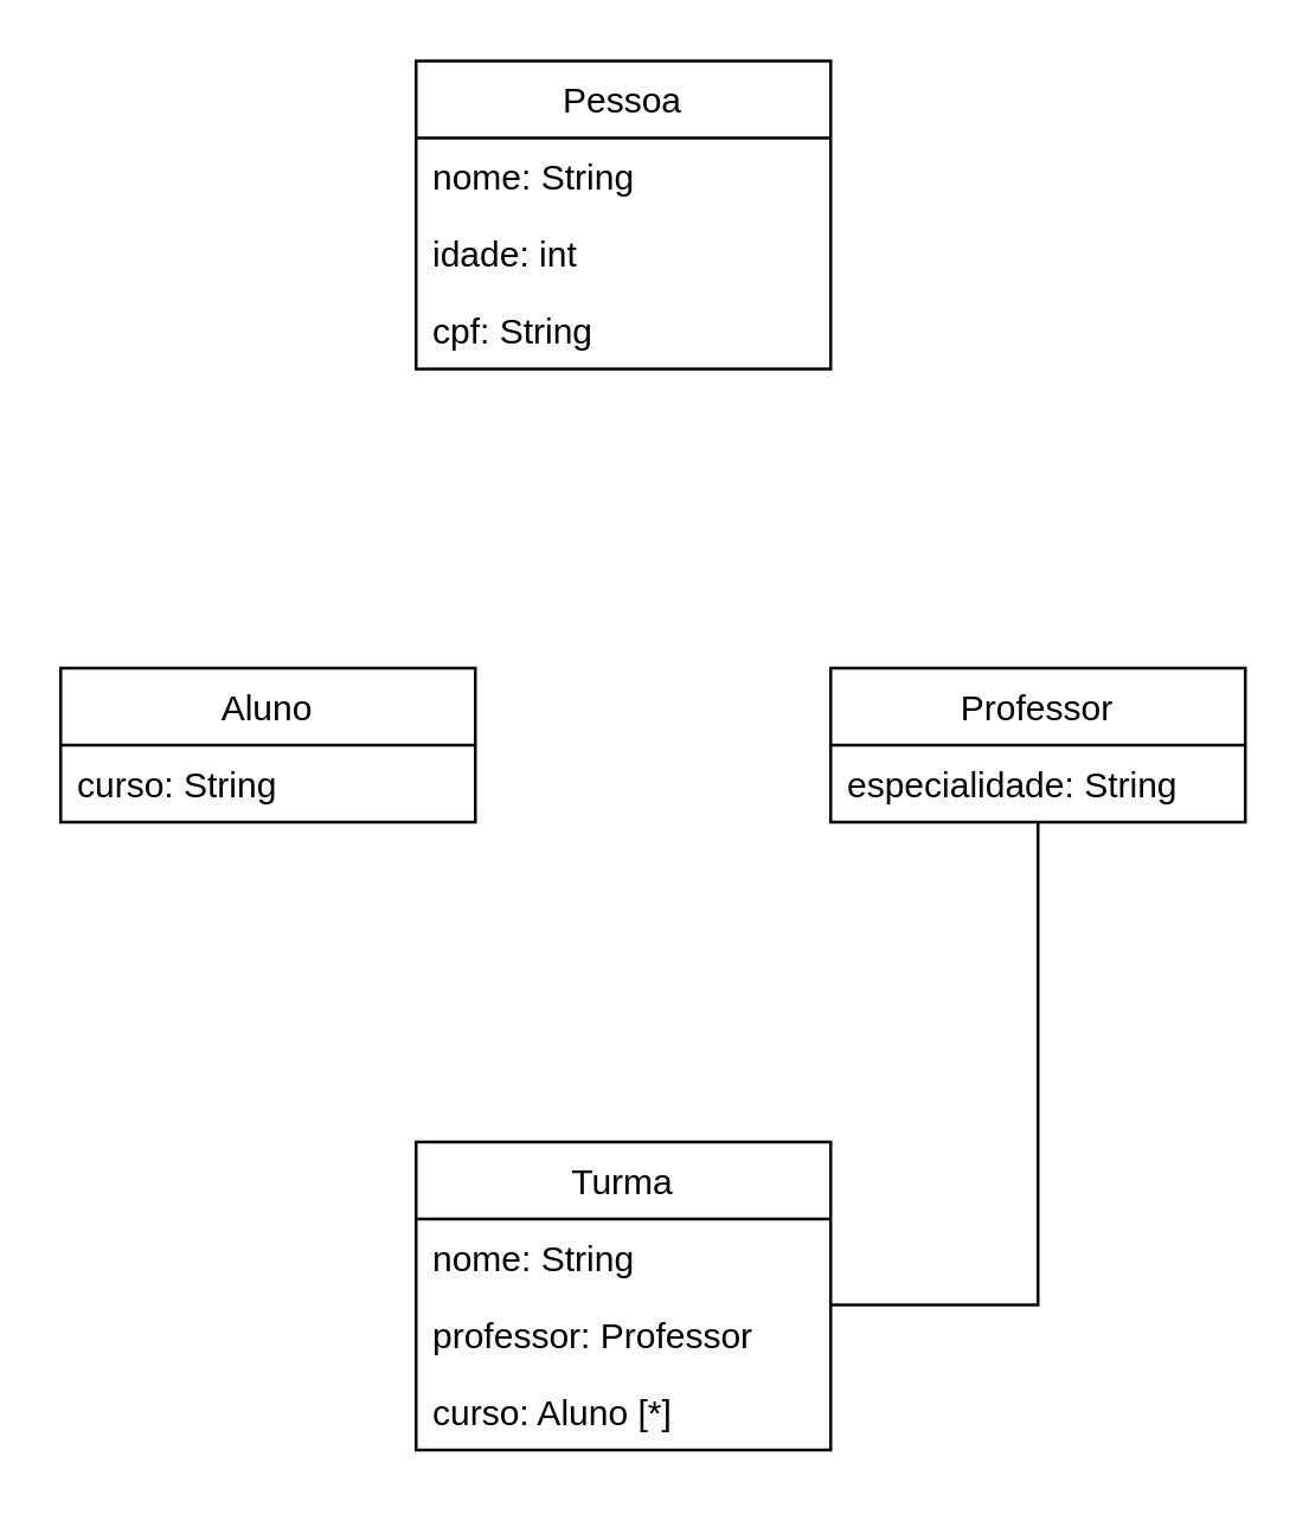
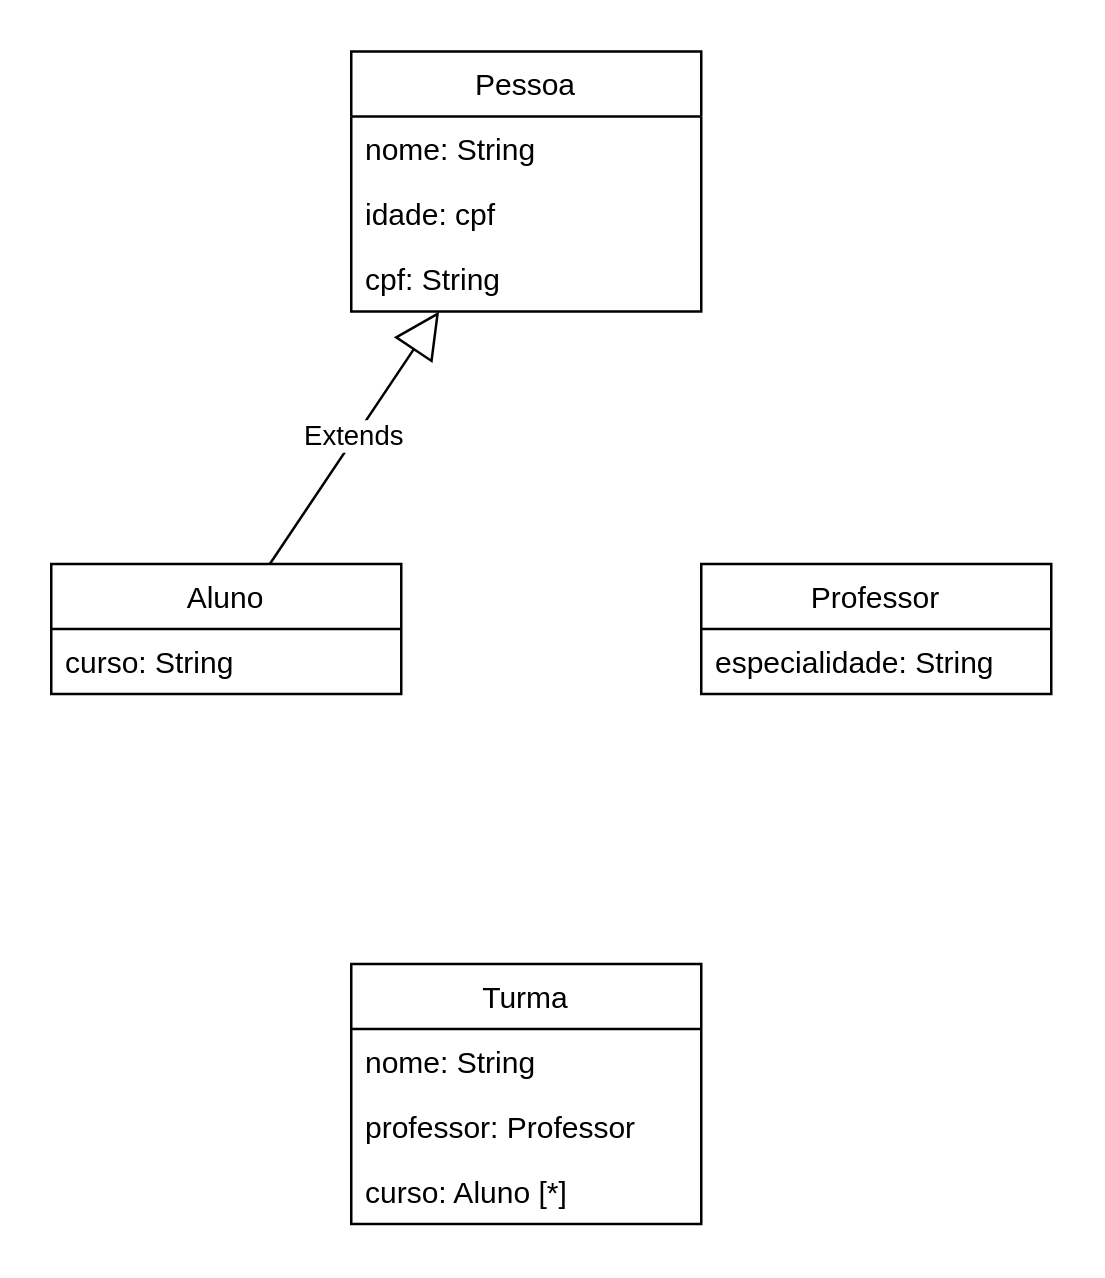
  <mxCell id="0" />
  <mxCell id="1" parent="0" />
  <mxCell id="2" value="Aluno" style="swimlane;fontStyle=0;childLayout=stackLayout;horizontal=1;startSize=26;fillColor=none;horizontalStack=0;resizeParent=1;resizeParentMax=0;resizeLast=0;collapsible=1;marginBottom=0;" vertex="1" parent="1"><mxGeometry x="20" y="225" width="140" height="52" as="geometry" /></mxCell>
  <mxCell id="3" value="curso: String" style="text;strokeColor=none;fillColor=none;align=left;verticalAlign=top;spacingLeft=4;spacingRight=4;overflow=hidden;rotatable=0;points=[[0,0.5],[1,0.5]];portConstraint=eastwest;" vertex="1" parent="2"><mxGeometry y="26" width="140" height="26" as="geometry" /></mxCell>
- <mxCell id="4" style="edgeStyle=orthogonalEdgeStyle;rounded=0;orthogonalLoop=1;jettySize=auto;html=1;endArrow=none;endFill=0;" edge="1" parent="1" source="5" target="9"><mxGeometry relative="1" as="geometry"><Array as="points"><mxPoint x="350" y="440" /></Array></mxGeometry></mxCell>
  <mxCell id="5" value="Turma" style="swimlane;fontStyle=0;childLayout=stackLayout;horizontal=1;startSize=26;fillColor=none;horizontalStack=0;resizeParent=1;resizeParentMax=0;resizeLast=0;collapsible=1;marginBottom=0;" vertex="1" parent="1"><mxGeometry x="140" y="385" width="140" height="104" as="geometry" /></mxCell>
  <mxCell id="6" value="nome: String" style="text;strokeColor=none;fillColor=none;align=left;verticalAlign=top;spacingLeft=4;spacingRight=4;overflow=hidden;rotatable=0;points=[[0,0.5],[1,0.5]];portConstraint=eastwest;" vertex="1" parent="5"><mxGeometry y="26" width="140" height="26" as="geometry" /></mxCell>
  <mxCell id="7" value="professor: Professor" style="text;strokeColor=none;fillColor=none;align=left;verticalAlign=top;spacingLeft=4;spacingRight=4;overflow=hidden;rotatable=0;points=[[0,0.5],[1,0.5]];portConstraint=eastwest;" vertex="1" parent="5"><mxGeometry y="52" width="140" height="26" as="geometry" /></mxCell>
  <mxCell id="8" value="curso: Aluno [*]" style="text;strokeColor=none;fillColor=none;align=left;verticalAlign=top;spacingLeft=4;spacingRight=4;overflow=hidden;rotatable=0;points=[[0,0.5],[1,0.5]];portConstraint=eastwest;" vertex="1" parent="5"><mxGeometry y="78" width="140" height="26" as="geometry" /></mxCell>
  <mxCell id="9" value="Professor" style="swimlane;fontStyle=0;childLayout=stackLayout;horizontal=1;startSize=26;fillColor=none;horizontalStack=0;resizeParent=1;resizeParentMax=0;resizeLast=0;collapsible=1;marginBottom=0;" vertex="1" parent="1"><mxGeometry x="280" y="225" width="140" height="52" as="geometry" /></mxCell>
  <mxCell id="10" value="especialidade: String" style="text;strokeColor=none;fillColor=none;align=left;verticalAlign=top;spacingLeft=4;spacingRight=4;overflow=hidden;rotatable=0;points=[[0,0.5],[1,0.5]];portConstraint=eastwest;" vertex="1" parent="9"><mxGeometry y="26" width="140" height="26" as="geometry" /></mxCell>
  <mxCell id="11" value="Pessoa" style="swimlane;fontStyle=0;childLayout=stackLayout;horizontal=1;startSize=26;fillColor=none;horizontalStack=0;resizeParent=1;resizeParentMax=0;resizeLast=0;collapsible=1;marginBottom=0;" vertex="1" parent="1"><mxGeometry x="140" y="20" width="140" height="104" as="geometry" /></mxCell>
  <mxCell id="12" value="nome: String" style="text;strokeColor=none;fillColor=none;align=left;verticalAlign=top;spacingLeft=4;spacingRight=4;overflow=hidden;rotatable=0;points=[[0,0.5],[1,0.5]];portConstraint=eastwest;" vertex="1" parent="11"><mxGeometry y="26" width="140" height="26" as="geometry" /></mxCell>
- <mxCell id="13" value="idade: int" style="text;strokeColor=none;fillColor=none;align=left;verticalAlign=top;spacingLeft=4;spacingRight=4;overflow=hidden;rotatable=0;points=[[0,0.5],[1,0.5]];portConstraint=eastwest;" vertex="1" parent="11"><mxGeometry y="52" width="140" height="26" as="geometry" /></mxCell>
+ <mxCell id="13" value="idade: cpf" style="text;strokeColor=none;fillColor=none;align=left;verticalAlign=top;spacingLeft=4;spacingRight=4;overflow=hidden;rotatable=0;points=[[0,0.5],[1,0.5]];portConstraint=eastwest;" vertex="1" parent="11"><mxGeometry y="52" width="140" height="26" as="geometry" /></mxCell>
  <mxCell id="14" value="cpf: String" style="text;strokeColor=none;fillColor=none;align=left;verticalAlign=top;spacingLeft=4;spacingRight=4;overflow=hidden;rotatable=0;points=[[0,0.5],[1,0.5]];portConstraint=eastwest;" vertex="1" parent="11"><mxGeometry y="78" width="140" height="26" as="geometry" /></mxCell>
+ <mxCell id="15" value="Extends" style="endArrow=block;endSize=16;endFill=0;html=1;" edge="1" parent="1" source="2" target="11"><mxGeometry width="160" relative="1" as="geometry"><mxPoint x="-20" y="170" as="sourcePoint" /><mxPoint x="140" y="170" as="targetPoint" /></mxGeometry></mxCell>
